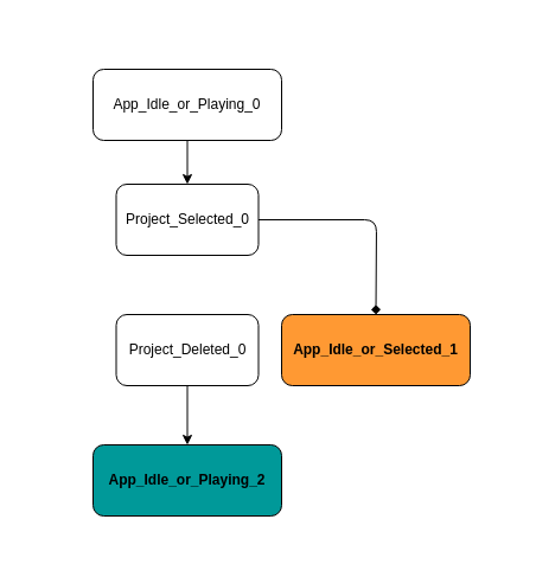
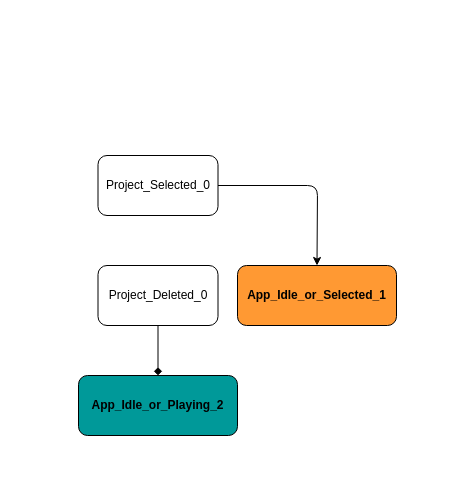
  <mxCell id="0" />
  <mxCell id="1" parent="0" />
  <mxCell id="2" value="" style="rounded=0;whiteSpace=wrap;html=1;fillColor=#FFFFFF;strokeColor=none;strokeWidth=0;" parent="1" vertex="1"><mxGeometry x="20" y="20" width="410" height="445" as="geometry" /></mxCell>
- <mxCell id="3" style="edgeStyle=none;html=1;entryX=0.5;entryY=0;entryDx=0;entryDy=0;strokeColor=#000000;" parent="1" source="4" target="6" edge="1"><mxGeometry relative="1" as="geometry" /></mxCell>
- <mxCell id="4" value="App_Idle_or_Playing_0" style="rounded=1;whiteSpace=wrap;html=1;strokeColor=#000000;fillColor=none;fontColor=#000000;" parent="1" vertex="1"><mxGeometry x="78" y="58" width="159" height="60" as="geometry" /></mxCell>
- <mxCell id="5" style="edgeStyle=none;html=1;entryX=0.5;entryY=0;entryDx=0;entryDy=0;strokeColor=#000000;endArrow=diamond;" parent="1" source="6" target="10" edge="1"><mxGeometry relative="1" as="geometry"><Array as="points"><mxPoint x="317" y="185" /></Array></mxGeometry></mxCell>
+ <mxCell id="5" style="edgeStyle=none;html=1;entryX=0.5;entryY=0;entryDx=0;entryDy=0;strokeColor=#000000;" parent="1" source="6" target="10" edge="1"><mxGeometry relative="1" as="geometry"><Array as="points"><mxPoint x="317" y="185" /></Array></mxGeometry></mxCell>
  <mxCell id="6" value="Project_Selected_0" style="rounded=1;whiteSpace=wrap;html=1;strokeColor=#000000;fillColor=none;fontColor=#000000;" parent="1" vertex="1"><mxGeometry x="97.5" y="155" width="120" height="60" as="geometry" /></mxCell>
- <mxCell id="7" style="edgeStyle=none;html=1;strokeColor=#000000;" parent="1" source="8" target="9" edge="1"><mxGeometry relative="1" as="geometry"><mxPoint x="140" y="395" as="targetPoint" /><Array as="points" /></mxGeometry></mxCell>
+ <mxCell id="7" style="edgeStyle=none;html=1;strokeColor=#000000;endArrow=diamond;" parent="1" source="8" target="9" edge="1"><mxGeometry relative="1" as="geometry"><mxPoint x="140" y="395" as="targetPoint" /><Array as="points" /></mxGeometry></mxCell>
  <mxCell id="8" value="Project_Deleted_0" style="rounded=1;whiteSpace=wrap;html=1;strokeColor=#000000;fillColor=none;fontColor=#000000;" parent="1" vertex="1"><mxGeometry x="97.5" y="265" width="120" height="60" as="geometry" /></mxCell>
  <mxCell id="9" value="&lt;font&gt;App_Idle_or_Playing_2&lt;/font&gt;" style="rounded=1;whiteSpace=wrap;html=1;fillColor=#009999;strokeColor=#000000;fontColor=#000000;fontStyle=1" parent="1" vertex="1"><mxGeometry x="78" y="375" width="159" height="60" as="geometry" /></mxCell>
  <mxCell id="10" value="App_Idle_or_Selected_1" style="rounded=1;whiteSpace=wrap;html=1;fillColor=#FF9933;strokeColor=#000000;fontColor=#000000;fontStyle=1" parent="1" vertex="1"><mxGeometry x="237" y="265" width="159" height="60" as="geometry" /></mxCell>
